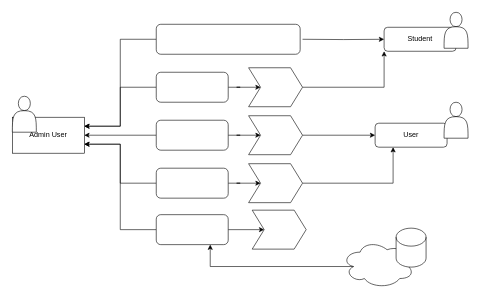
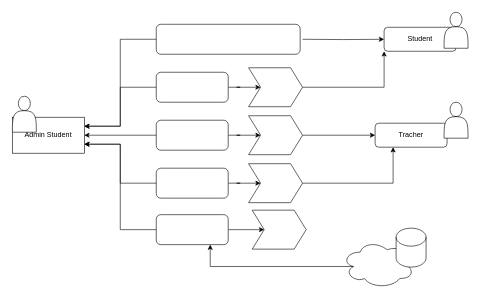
  <mxCell id="0" />
  <mxCell id="1" parent="0" />
  <mxCell id="2" value="Student" style="rounded=1;whiteSpace=wrap;html=1;fontSize=12;glass=0;strokeWidth=1;shadow=0;" parent="1" vertex="1"><mxGeometry x="640" y="45" width="120" height="40" as="geometry" /></mxCell>
- <mxCell id="3" value="Admin User" style="rounded=0;whiteSpace=wrap;html=1;" vertex="1" parent="1"><mxGeometry x="20" y="195" width="120" height="60" as="geometry" /></mxCell>
+ <mxCell id="3" value="Admin Student" style="rounded=0;whiteSpace=wrap;html=1;" vertex="1" parent="1"><mxGeometry x="20" y="195" width="120" height="60" as="geometry" /></mxCell>
  <mxCell id="4" style="edgeStyle=orthogonalEdgeStyle;rounded=0;orthogonalLoop=1;jettySize=auto;html=1;entryX=1;entryY=0.25;entryDx=0;entryDy=0;" edge="1" parent="1" source="5" target="3"><mxGeometry relative="1" as="geometry" /></mxCell>
  <mxCell id="5" value="" style="rounded=1;whiteSpace=wrap;html=1;fontColor=#000066;labelBackgroundColor=#330000;" vertex="1" parent="1"><mxGeometry x="260" y="40" width="240" height="50" as="geometry" /></mxCell>
  <mxCell id="6" style="edgeStyle=orthogonalEdgeStyle;rounded=0;orthogonalLoop=1;jettySize=auto;html=1;entryX=1;entryY=0.25;entryDx=0;entryDy=0;" edge="1" parent="1" source="8" target="3"><mxGeometry relative="1" as="geometry" /></mxCell>
  <mxCell id="7" value="" style="edgeStyle=orthogonalEdgeStyle;rounded=0;orthogonalLoop=1;jettySize=auto;html=1;" edge="1" parent="1" source="8" target="23"><mxGeometry relative="1" as="geometry" /></mxCell>
  <mxCell id="8" value="" style="rounded=1;whiteSpace=wrap;html=1;" vertex="1" parent="1"><mxGeometry x="260" y="120" width="120" height="50" as="geometry" /></mxCell>
  <mxCell id="9" style="edgeStyle=orthogonalEdgeStyle;rounded=0;orthogonalLoop=1;jettySize=auto;html=1;entryX=1;entryY=0.5;entryDx=0;entryDy=0;" edge="1" parent="1" source="11" target="3"><mxGeometry relative="1" as="geometry" /></mxCell>
  <mxCell id="10" value="" style="edgeStyle=orthogonalEdgeStyle;rounded=0;orthogonalLoop=1;jettySize=auto;html=1;" edge="1" parent="1" source="11" target="25"><mxGeometry relative="1" as="geometry" /></mxCell>
  <mxCell id="11" value="" style="rounded=1;whiteSpace=wrap;html=1;" vertex="1" parent="1"><mxGeometry x="260" y="200" width="120" height="50" as="geometry" /></mxCell>
  <mxCell id="12" style="edgeStyle=orthogonalEdgeStyle;rounded=0;orthogonalLoop=1;jettySize=auto;html=1;entryX=1;entryY=0.75;entryDx=0;entryDy=0;" edge="1" parent="1" source="14" target="3"><mxGeometry relative="1" as="geometry" /></mxCell>
  <mxCell id="13" value="" style="edgeStyle=orthogonalEdgeStyle;rounded=0;orthogonalLoop=1;jettySize=auto;html=1;" edge="1" parent="1" source="14" target="27"><mxGeometry relative="1" as="geometry" /></mxCell>
  <mxCell id="14" value="" style="rounded=1;whiteSpace=wrap;html=1;" vertex="1" parent="1"><mxGeometry x="260" y="280" width="120" height="50" as="geometry" /></mxCell>
  <mxCell id="15" style="edgeStyle=orthogonalEdgeStyle;rounded=0;orthogonalLoop=1;jettySize=auto;html=1;entryX=1;entryY=0.75;entryDx=0;entryDy=0;" edge="1" parent="1" source="17" target="3"><mxGeometry relative="1" as="geometry" /></mxCell>
  <mxCell id="16" value="" style="edgeStyle=orthogonalEdgeStyle;rounded=0;orthogonalLoop=1;jettySize=auto;html=1;" edge="1" parent="1" source="17" target="28"><mxGeometry relative="1" as="geometry" /></mxCell>
  <mxCell id="17" value="" style="rounded=1;whiteSpace=wrap;html=1;" vertex="1" parent="1"><mxGeometry x="260" y="357.5" width="120" height="50" as="geometry" /></mxCell>
  <mxCell id="18" style="edgeStyle=orthogonalEdgeStyle;rounded=0;orthogonalLoop=1;jettySize=auto;html=1;entryX=0.75;entryY=1;entryDx=0;entryDy=0;exitX=0.16;exitY=0.55;exitDx=0;exitDy=0;exitPerimeter=0;" edge="1" parent="1" source="19" target="17"><mxGeometry relative="1" as="geometry" /></mxCell>
  <mxCell id="19" value="" style="ellipse;shape=cloud;whiteSpace=wrap;html=1;" vertex="1" parent="1"><mxGeometry x="570" y="400" width="120" height="80" as="geometry" /></mxCell>
  <mxCell id="20" value="" style="shape=cylinder3;whiteSpace=wrap;html=1;boundedLbl=1;backgroundOutline=1;size=15;" vertex="1" parent="1"><mxGeometry x="660" y="380" width="50" height="65" as="geometry" /></mxCell>
  <mxCell id="21" style="edgeStyle=orthogonalEdgeStyle;rounded=0;orthogonalLoop=1;jettySize=auto;html=1;" edge="1" parent="1" target="2"><mxGeometry relative="1" as="geometry"><mxPoint x="504" y="65" as="sourcePoint" /></mxGeometry></mxCell>
  <mxCell id="22" style="edgeStyle=orthogonalEdgeStyle;rounded=0;orthogonalLoop=1;jettySize=auto;html=1;entryX=0;entryY=1;entryDx=0;entryDy=0;" edge="1" parent="1" source="23" target="2"><mxGeometry relative="1" as="geometry" /></mxCell>
  <mxCell id="23" value="" style="shape=step;perimeter=stepPerimeter;whiteSpace=wrap;html=1;fixedSize=1;" vertex="1" parent="1"><mxGeometry x="414" y="112.5" width="90" height="65" as="geometry" /></mxCell>
  <mxCell id="24" style="edgeStyle=orthogonalEdgeStyle;rounded=0;orthogonalLoop=1;jettySize=auto;html=1;" edge="1" parent="1" source="25" target="29"><mxGeometry relative="1" as="geometry" /></mxCell>
  <mxCell id="25" value="" style="shape=step;perimeter=stepPerimeter;whiteSpace=wrap;html=1;fixedSize=1;" vertex="1" parent="1"><mxGeometry x="414" y="192.5" width="90" height="65" as="geometry" /></mxCell>
  <mxCell id="26" style="edgeStyle=orthogonalEdgeStyle;rounded=0;orthogonalLoop=1;jettySize=auto;html=1;entryX=0.25;entryY=1;entryDx=0;entryDy=0;" edge="1" parent="1" source="27" target="29"><mxGeometry relative="1" as="geometry" /></mxCell>
  <mxCell id="27" value="" style="shape=step;perimeter=stepPerimeter;whiteSpace=wrap;html=1;fixedSize=1;" vertex="1" parent="1"><mxGeometry x="414" y="272.5" width="90" height="65" as="geometry" /></mxCell>
  <mxCell id="28" value="" style="shape=step;perimeter=stepPerimeter;whiteSpace=wrap;html=1;fixedSize=1;" vertex="1" parent="1"><mxGeometry x="420" y="350" width="90" height="65" as="geometry" /></mxCell>
- <mxCell id="29" value="User" style="rounded=1;whiteSpace=wrap;html=1;fontSize=12;glass=0;strokeWidth=1;shadow=0;" vertex="1" parent="1"><mxGeometry x="625" y="205" width="120" height="40" as="geometry" /></mxCell>
+ <mxCell id="29" value="Tracher" style="rounded=1;whiteSpace=wrap;html=1;fontSize=12;glass=0;strokeWidth=1;shadow=0;" vertex="1" parent="1"><mxGeometry x="625" y="205" width="120" height="40" as="geometry" /></mxCell>
  <mxCell id="30" value="" style="shape=actor;whiteSpace=wrap;html=1;" vertex="1" parent="1"><mxGeometry x="740" y="20" width="40" height="60" as="geometry" /></mxCell>
  <mxCell id="31" value="" style="shape=actor;whiteSpace=wrap;html=1;" vertex="1" parent="1"><mxGeometry x="740" y="170" width="40" height="60" as="geometry" /></mxCell>
  <mxCell id="32" value="" style="shape=actor;whiteSpace=wrap;html=1;" vertex="1" parent="1"><mxGeometry x="20" y="160" width="40" height="60" as="geometry" /></mxCell>
